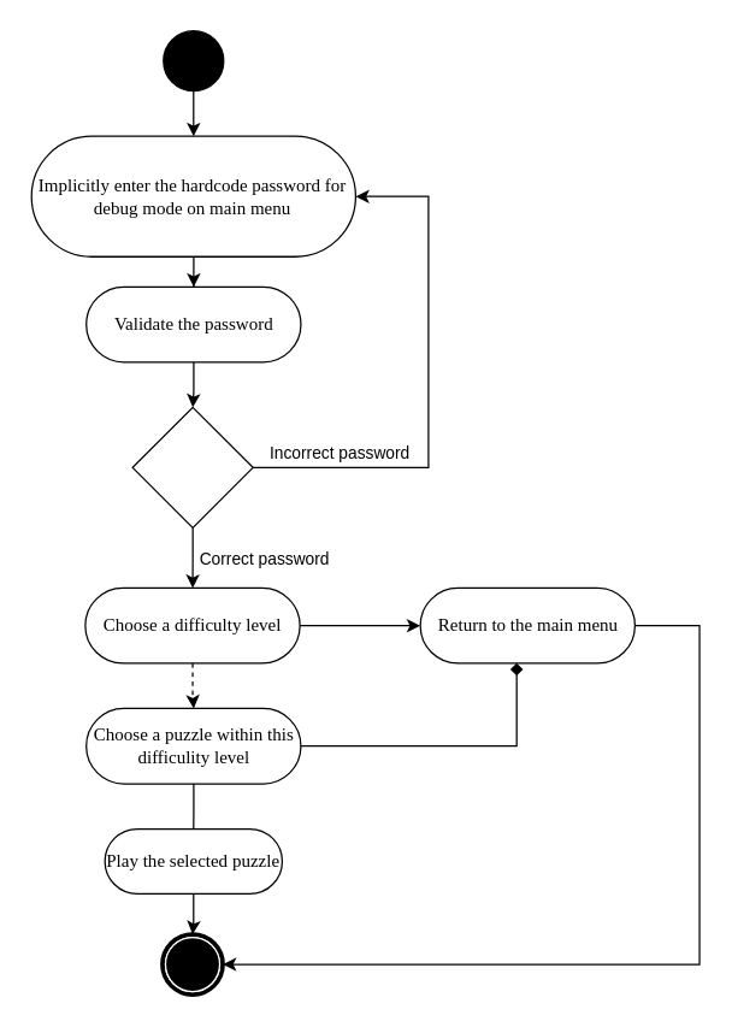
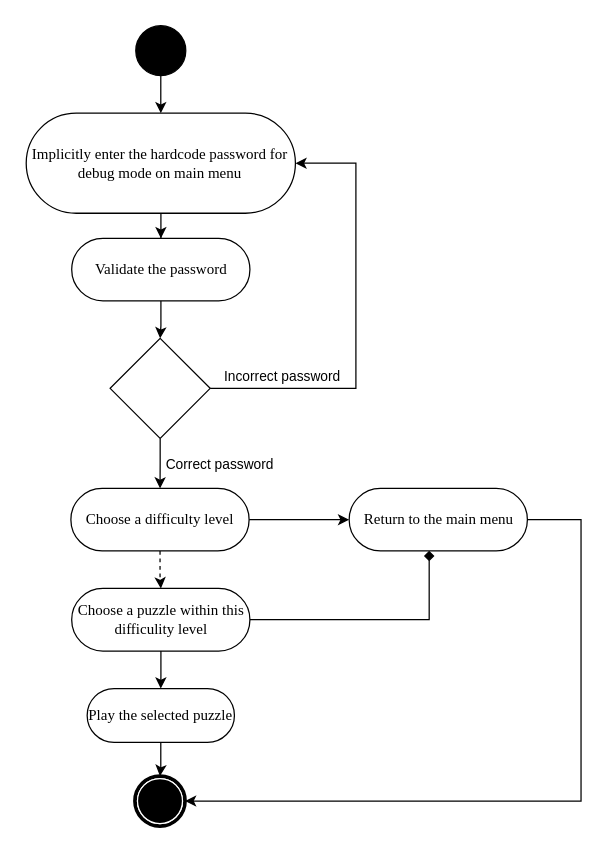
  <mxCell id="0" />
  <mxCell id="1" parent="0" />
  <mxCell id="2" value="" style="edgeStyle=orthogonalEdgeStyle;rounded=0;orthogonalLoop=1;jettySize=auto;html=1;dashed=1;" parent="1" source="4" target="19" edge="1"><mxGeometry relative="1" as="geometry" /></mxCell>
  <mxCell id="3" value="" style="edgeStyle=orthogonalEdgeStyle;rounded=0;orthogonalLoop=1;jettySize=auto;html=1;" edge="1" parent="1" source="4" target="23"><mxGeometry relative="1" as="geometry" /></mxCell>
  <mxCell id="4" value="Choose a difficulty level" style="rounded=1;whiteSpace=wrap;html=1;shadow=0;comic=0;labelBackgroundColor=none;strokeWidth=1;fontFamily=Verdana;fontSize=12;align=center;arcSize=50;" parent="1" vertex="1"><mxGeometry x="56.11" y="390" width="142.5" height="50" as="geometry" /></mxCell>
  <mxCell id="5" value="" style="edgeStyle=orthogonalEdgeStyle;rounded=0;orthogonalLoop=1;jettySize=auto;html=1;entryX=0.5;entryY=0;entryDx=0;entryDy=0;" parent="1" source="6" target="11" edge="1"><mxGeometry relative="1" as="geometry"><mxPoint x="76.89" y="90" as="targetPoint" /></mxGeometry></mxCell>
  <mxCell id="6" value="" style="ellipse;whiteSpace=wrap;html=1;rounded=0;shadow=0;comic=0;labelBackgroundColor=none;strokeWidth=1;fillColor=#000000;fontFamily=Verdana;fontSize=12;align=center;" parent="1" vertex="1"><mxGeometry x="108" y="20" width="40" height="40" as="geometry" /></mxCell>
  <mxCell id="7" value="" style="edgeStyle=orthogonalEdgeStyle;rounded=0;orthogonalLoop=1;jettySize=auto;html=1;" parent="1" source="8" target="9" edge="1"><mxGeometry relative="1" as="geometry" /></mxCell>
  <mxCell id="8" value="Play the selected puzzle" style="rounded=1;whiteSpace=wrap;html=1;shadow=0;comic=0;labelBackgroundColor=none;strokeWidth=1;fontFamily=Verdana;fontSize=12;align=center;arcSize=50;" parent="1" vertex="1"><mxGeometry x="69.13" y="550" width="117.75" height="43" as="geometry" /></mxCell>
  <mxCell id="9" value="" style="shape=mxgraph.bpmn.shape;html=1;verticalLabelPosition=bottom;labelBackgroundColor=#ffffff;verticalAlign=top;perimeter=ellipsePerimeter;outline=end;symbol=terminate;rounded=0;shadow=0;comic=0;strokeWidth=1;fontFamily=Verdana;fontSize=12;align=center;" parent="1" vertex="1"><mxGeometry x="107.36" y="620" width="40" height="40" as="geometry" /></mxCell>
  <mxCell id="10" value="" style="edgeStyle=orthogonalEdgeStyle;rounded=0;orthogonalLoop=1;jettySize=auto;html=1;" parent="1" source="11" target="21" edge="1"><mxGeometry relative="1" as="geometry" /></mxCell>
  <mxCell id="11" value="Implicitly enter the hardcode password for debug mode on main menu" style="rounded=1;whiteSpace=wrap;html=1;shadow=0;comic=0;labelBackgroundColor=none;strokeWidth=1;fontFamily=Verdana;fontSize=12;align=center;arcSize=50;" parent="1" vertex="1"><mxGeometry x="20.39" y="90" width="215.25" height="80" as="geometry" /></mxCell>
  <mxCell id="12" value="" style="edgeStyle=orthogonalEdgeStyle;rounded=0;orthogonalLoop=1;jettySize=auto;html=1;entryX=1;entryY=0.5;entryDx=0;entryDy=0;" parent="1" source="16" target="11" edge="1"><mxGeometry relative="1" as="geometry"><mxPoint x="247.5" y="310" as="targetPoint" /><Array as="points"><mxPoint x="284" y="310" /><mxPoint x="284" y="130" /></Array></mxGeometry></mxCell>
  <mxCell id="13" value="Incorrect password" style="edgeLabel;html=1;align=center;verticalAlign=middle;resizable=0;points=[];" parent="12" vertex="1" connectable="0"><mxGeometry x="0.214" y="3" relative="1" as="geometry"><mxPoint x="-57" y="83" as="offset" /></mxGeometry></mxCell>
  <mxCell id="14" value="" style="edgeStyle=orthogonalEdgeStyle;rounded=0;orthogonalLoop=1;jettySize=auto;html=1;" parent="1" source="16" target="4" edge="1"><mxGeometry relative="1" as="geometry" /></mxCell>
  <mxCell id="15" value="Correct password" style="edgeLabel;html=1;align=center;verticalAlign=middle;resizable=0;points=[];" parent="14" vertex="1" connectable="0"><mxGeometry x="-0.451" y="-1" relative="1" as="geometry"><mxPoint x="48" y="9" as="offset" /></mxGeometry></mxCell>
  <mxCell id="16" value="" style="rhombus;whiteSpace=wrap;html=1;" parent="1" vertex="1"><mxGeometry x="87.5" y="270" width="80" height="80" as="geometry" /></mxCell>
- <mxCell id="17" value="" style="edgeStyle=orthogonalEdgeStyle;rounded=0;orthogonalLoop=1;jettySize=auto;html=1;endArrow=none;" parent="1" source="19" target="8" edge="1"><mxGeometry relative="1" as="geometry" /></mxCell>
+ <mxCell id="17" value="" style="edgeStyle=orthogonalEdgeStyle;rounded=0;orthogonalLoop=1;jettySize=auto;html=1;" parent="1" source="19" target="8" edge="1"><mxGeometry relative="1" as="geometry" /></mxCell>
  <mxCell id="18" value="" style="edgeStyle=orthogonalEdgeStyle;rounded=0;orthogonalLoop=1;jettySize=auto;html=1;entryX=0.449;entryY=0.996;entryDx=0;entryDy=0;entryPerimeter=0;endArrow=diamond;" edge="1" parent="1" source="19" target="23"><mxGeometry relative="1" as="geometry"><mxPoint x="290.51" y="495" as="targetPoint" /></mxGeometry></mxCell>
  <mxCell id="19" value="Choose a puzzle within this difficulity level" style="rounded=1;whiteSpace=wrap;html=1;shadow=0;comic=0;labelBackgroundColor=none;strokeWidth=1;fontFamily=Verdana;fontSize=12;align=center;arcSize=50;" parent="1" vertex="1"><mxGeometry x="56.76" y="470" width="142.5" height="50" as="geometry" /></mxCell>
  <mxCell id="20" value="" style="edgeStyle=orthogonalEdgeStyle;rounded=0;orthogonalLoop=1;jettySize=auto;html=1;" parent="1" source="21" target="16" edge="1"><mxGeometry relative="1" as="geometry" /></mxCell>
  <mxCell id="21" value="Validate the password" style="rounded=1;whiteSpace=wrap;html=1;shadow=0;comic=0;labelBackgroundColor=none;strokeWidth=1;fontFamily=Verdana;fontSize=12;align=center;arcSize=50;" parent="1" vertex="1"><mxGeometry x="56.77" y="190" width="142.5" height="50" as="geometry" /></mxCell>
  <mxCell id="22" value="" style="edgeStyle=orthogonalEdgeStyle;rounded=0;orthogonalLoop=1;jettySize=auto;html=1;entryX=1;entryY=0.5;entryDx=0;entryDy=0;" edge="1" parent="1" source="23" target="9"><mxGeometry relative="1" as="geometry"><mxPoint x="512.36" y="415" as="targetPoint" /><Array as="points"><mxPoint x="464" y="415" /><mxPoint x="464" y="640" /></Array></mxGeometry></mxCell>
  <mxCell id="23" value="Return to the main menu" style="rounded=1;whiteSpace=wrap;html=1;shadow=0;comic=0;labelBackgroundColor=none;strokeWidth=1;fontFamily=Verdana;fontSize=12;align=center;arcSize=50;" vertex="1" parent="1"><mxGeometry x="278.61" y="390" width="142.5" height="50" as="geometry" /></mxCell>
